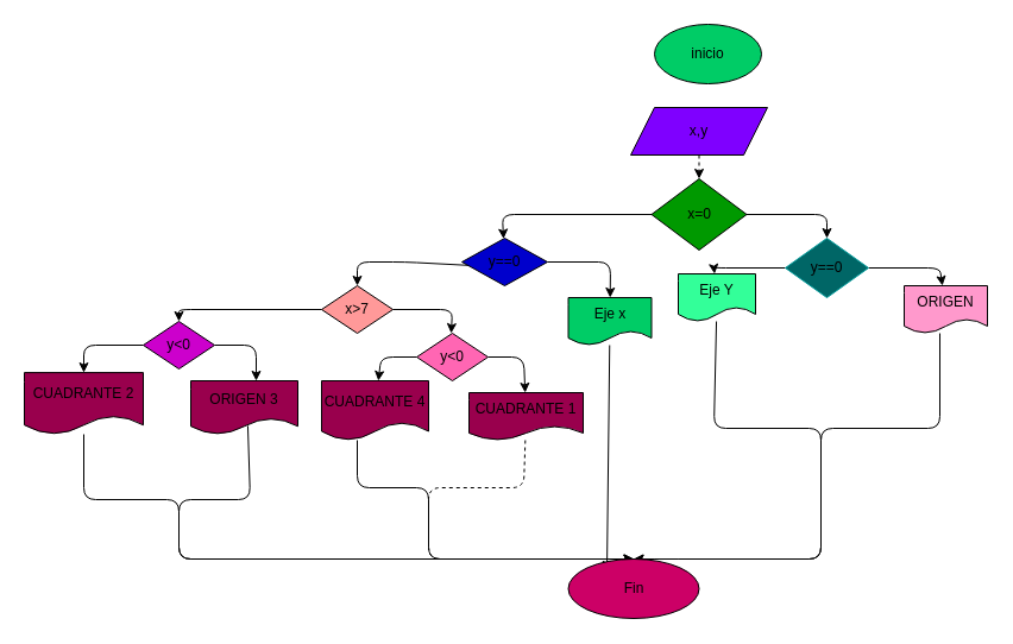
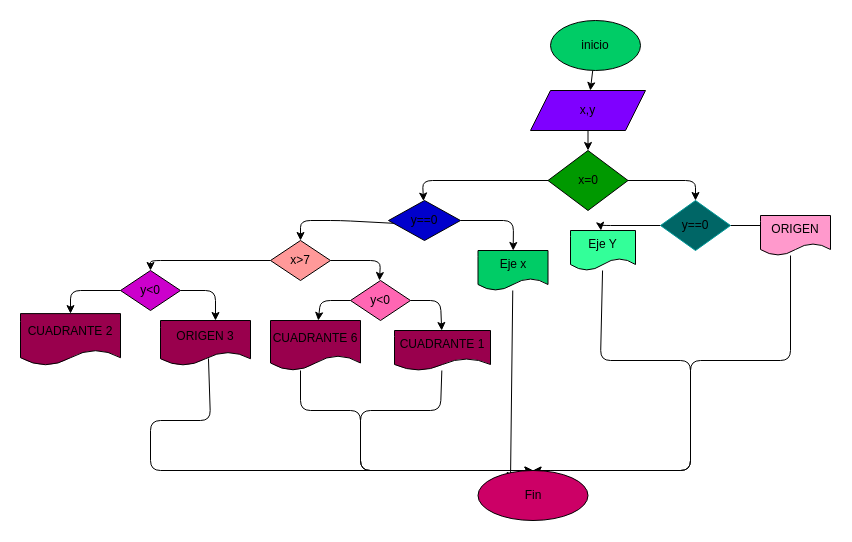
  <mxCell id="0" />
  <mxCell id="1" parent="0" />
+ <mxCell id="2" value="" style="edgeStyle=none;html=1;" edge="1" parent="1" source="3" target="5"><mxGeometry relative="1" as="geometry" /></mxCell>
  <mxCell id="3" value="inicio" style="ellipse;whiteSpace=wrap;html=1;fillColor=#00cc66;" vertex="1" parent="1"><mxGeometry x="550" y="20" width="90" height="50" as="geometry" /></mxCell>
- <mxCell id="4" value="" style="edgeStyle=none;html=1;dashed=1;" edge="1" parent="1" source="5" target="8"><mxGeometry relative="1" as="geometry" /></mxCell>
+ <mxCell id="4" value="" style="edgeStyle=none;html=1;" edge="1" parent="1" source="5" target="8"><mxGeometry relative="1" as="geometry" /></mxCell>
  <mxCell id="5" value="x,y" style="shape=parallelogram;perimeter=parallelogramPerimeter;whiteSpace=wrap;html=1;fixedSize=1;fillColor=#7F00FF;" vertex="1" parent="1"><mxGeometry x="530" y="90" width="115" height="40" as="geometry" /></mxCell>
  <mxCell id="6" value="" style="edgeStyle=none;html=1;" edge="1" parent="1" source="8" target="11"><mxGeometry relative="1" as="geometry"><Array as="points"><mxPoint x="695" y="180" /></Array></mxGeometry></mxCell>
  <mxCell id="7" value="" style="edgeStyle=none;html=1;" edge="1" parent="1" source="8" target="18"><mxGeometry relative="1" as="geometry"><Array as="points"><mxPoint x="422" y="180" /></Array></mxGeometry></mxCell>
  <mxCell id="8" value="x=0" style="rhombus;whiteSpace=wrap;html=1;fillColor=#009900;" vertex="1" parent="1"><mxGeometry x="547.5" y="150" width="80" height="60" as="geometry" /></mxCell>
  <mxCell id="9" value="" style="edgeStyle=none;html=1;" edge="1" parent="1" source="11" target="13"><mxGeometry relative="1" as="geometry"><Array as="points"><mxPoint x="600" y="225" /></Array></mxGeometry></mxCell>
  <mxCell id="10" value="" style="edgeStyle=none;html=1;" edge="1" parent="1" source="11" target="15"><mxGeometry relative="1" as="geometry"><Array as="points"><mxPoint x="790" y="225" /></Array></mxGeometry></mxCell>
  <mxCell id="11" value="y==0" style="rhombus;whiteSpace=wrap;html=1;strokeColor=#009999;fillColor=#006666;" vertex="1" parent="1"><mxGeometry x="660" y="200" width="70" height="50" as="geometry" /></mxCell>
  <mxCell id="12" style="edgeStyle=none;html=1;entryX=0.5;entryY=0;entryDx=0;entryDy=0;" edge="1" parent="1" source="13" target="38"><mxGeometry relative="1" as="geometry"><mxPoint x="400" y="460" as="targetPoint" /><Array as="points"><mxPoint x="600" y="360" /><mxPoint x="690" y="360" /><mxPoint x="690" y="470" /><mxPoint x="560" y="470" /></Array></mxGeometry></mxCell>
  <mxCell id="13" value="Eje Y" style="shape=document;whiteSpace=wrap;html=1;boundedLbl=1;fillColor=#33FF99;" vertex="1" parent="1"><mxGeometry x="570" y="230" width="65" height="40" as="geometry" /></mxCell>
  <mxCell id="14" style="edgeStyle=none;html=1;entryX=0.5;entryY=0;entryDx=0;entryDy=0;exitX=0.429;exitY=1;exitDx=0;exitDy=0;exitPerimeter=0;" edge="1" parent="1" source="15" target="38"><mxGeometry relative="1" as="geometry"><Array as="points"><mxPoint x="790" y="360" /><mxPoint x="690" y="360" /><mxPoint x="690" y="470" /><mxPoint x="560" y="470" /></Array></mxGeometry></mxCell>
- <mxCell id="15" value="ORIGEN" style="shape=document;whiteSpace=wrap;html=1;boundedLbl=1;fillColor=#FF99CC;" vertex="1" parent="1"><mxGeometry x="760" y="240" width="70" height="40" as="geometry" /></mxCell>
+ <mxCell id="15" value="ORIGEN" style="shape=document;whiteSpace=wrap;html=1;boundedLbl=1;fillColor=#FF99CC;" vertex="1" parent="1"><mxGeometry x="760" y="215" width="70" height="40" as="geometry" /></mxCell>
  <mxCell id="16" value="" style="edgeStyle=none;html=1;exitX=0.125;exitY=0.575;exitDx=0;exitDy=0;exitPerimeter=0;" edge="1" parent="1" source="18"><mxGeometry relative="1" as="geometry"><mxPoint x="300" y="240" as="targetPoint" /><Array as="points"><mxPoint x="340" y="220" /><mxPoint x="300" y="220" /></Array></mxGeometry></mxCell>
  <mxCell id="17" value="" style="edgeStyle=none;html=1;" edge="1" parent="1" source="18" target="21"><mxGeometry relative="1" as="geometry"><Array as="points"><mxPoint x="513" y="220" /></Array></mxGeometry></mxCell>
  <mxCell id="18" value="y==0" style="rhombus;whiteSpace=wrap;html=1;fillColor=#0000CC;" vertex="1" parent="1"><mxGeometry x="388" y="200" width="72" height="40" as="geometry" /></mxCell>
  <mxCell id="19" value="" style="edgeStyle=none;html=1;startArrow=none;exitX=1;exitY=0.5;exitDx=0;exitDy=0;" edge="1" parent="1" source="23"><mxGeometry relative="1" as="geometry"><mxPoint x="363.333" y="263.333" as="sourcePoint" /><mxPoint x="379" y="280" as="targetPoint" /><Array as="points"><mxPoint x="380" y="260" /></Array></mxGeometry></mxCell>
  <mxCell id="20" value="" style="edgeStyle=none;html=1;" edge="1" parent="1" source="21"><mxGeometry relative="1" as="geometry"><mxPoint x="510" y="480" as="targetPoint" /></mxGeometry></mxCell>
  <mxCell id="21" value="Eje x" style="shape=document;whiteSpace=wrap;html=1;boundedLbl=1;fillColor=#00CC66;" vertex="1" parent="1"><mxGeometry x="477.5" y="250" width="70" height="40" as="geometry" /></mxCell>
  <mxCell id="22" value="" style="edgeStyle=none;html=1;" edge="1" parent="1" source="23" target="33"><mxGeometry relative="1" as="geometry"><Array as="points"><mxPoint x="150" y="260" /></Array></mxGeometry></mxCell>
  <mxCell id="23" value="x&amp;gt;7" style="rhombus;whiteSpace=wrap;html=1;fillColor=#FF9999;" vertex="1" parent="1"><mxGeometry x="270" y="240" width="60" height="40" as="geometry" /></mxCell>
  <mxCell id="24" value="" style="edgeStyle=none;html=1;" edge="1" parent="1" source="26" target="28"><mxGeometry relative="1" as="geometry"><Array as="points"><mxPoint x="440" y="300" /></Array></mxGeometry></mxCell>
  <mxCell id="25" value="" style="edgeStyle=none;html=1;" edge="1" parent="1" source="26" target="30"><mxGeometry relative="1" as="geometry"><Array as="points"><mxPoint x="320" y="300" /></Array></mxGeometry></mxCell>
  <mxCell id="26" value="y&amp;lt;0" style="rhombus;whiteSpace=wrap;html=1;fillColor=#FF66B3;" vertex="1" parent="1"><mxGeometry x="350" y="280" width="60" height="40" as="geometry" /></mxCell>
- <mxCell id="27" value="" style="edgeStyle=none;html=1;entryX=0.5;entryY=0;entryDx=0;entryDy=0;dashed=1;" edge="1" parent="1" source="28" target="38"><mxGeometry relative="1" as="geometry"><mxPoint x="360" y="520" as="targetPoint" /><Array as="points"><mxPoint x="440" y="410" /><mxPoint x="360" y="410" /><mxPoint x="360" y="470" /></Array></mxGeometry></mxCell>
+ <mxCell id="27" value="" style="edgeStyle=none;html=1;entryX=0.5;entryY=0;entryDx=0;entryDy=0;" edge="1" parent="1" source="28" target="38"><mxGeometry relative="1" as="geometry"><mxPoint x="360" y="520" as="targetPoint" /><Array as="points"><mxPoint x="440" y="410" /><mxPoint x="360" y="410" /><mxPoint x="360" y="470" /></Array></mxGeometry></mxCell>
  <mxCell id="28" value="CUADRANTE 1" style="shape=document;whiteSpace=wrap;html=1;boundedLbl=1;fillColor=#99004D;" vertex="1" parent="1"><mxGeometry x="394" y="330" width="96" height="40" as="geometry" /></mxCell>
  <mxCell id="29" value="" style="edgeStyle=none;html=1;entryX=0.5;entryY=0;entryDx=0;entryDy=0;" edge="1" parent="1" target="38"><mxGeometry relative="1" as="geometry"><mxPoint x="300" y="370" as="sourcePoint" /><mxPoint x="370" y="530" as="targetPoint" /><Array as="points"><mxPoint x="300" y="410" /><mxPoint x="360" y="410" /><mxPoint x="360" y="470" /></Array></mxGeometry></mxCell>
- <mxCell id="30" value="CUADRANTE 4" style="shape=document;whiteSpace=wrap;html=1;boundedLbl=1;fillColor=#99004D;" vertex="1" parent="1"><mxGeometry x="270" y="320" width="90" height="50" as="geometry" /></mxCell>
+ <mxCell id="30" value="CUADRANTE 6" style="shape=document;whiteSpace=wrap;html=1;boundedLbl=1;fillColor=#99004D;" vertex="1" parent="1"><mxGeometry x="270" y="320" width="90" height="50" as="geometry" /></mxCell>
  <mxCell id="31" value="" style="edgeStyle=none;html=1;entryX=0.611;entryY=0;entryDx=0;entryDy=0;entryPerimeter=0;" edge="1" parent="1" source="33" target="35"><mxGeometry relative="1" as="geometry"><Array as="points"><mxPoint x="215" y="290" /></Array></mxGeometry></mxCell>
  <mxCell id="32" value="" style="edgeStyle=none;html=1;" edge="1" parent="1" source="33" target="37"><mxGeometry relative="1" as="geometry"><Array as="points"><mxPoint x="70" y="290" /></Array></mxGeometry></mxCell>
  <mxCell id="33" value="y&amp;lt;0" style="rhombus;whiteSpace=wrap;html=1;fillColor=#CC00CC;" vertex="1" parent="1"><mxGeometry x="120" y="270" width="60" height="40" as="geometry" /></mxCell>
  <mxCell id="34" value="" style="edgeStyle=none;html=1;entryX=0.5;entryY=0;entryDx=0;entryDy=0;exitX=0.533;exitY=0.844;exitDx=0;exitDy=0;exitPerimeter=0;" edge="1" parent="1" source="35" target="38"><mxGeometry relative="1" as="geometry"><mxPoint x="150" y="500" as="targetPoint" /><Array as="points"><mxPoint x="210" y="420" /><mxPoint x="150" y="420" /><mxPoint x="150" y="470" /></Array></mxGeometry></mxCell>
  <mxCell id="35" value="ORIGEN 3" style="shape=document;whiteSpace=wrap;html=1;boundedLbl=1;fillColor=#99004D;" vertex="1" parent="1"><mxGeometry x="160" y="320" width="90" height="45" as="geometry" /></mxCell>
- <mxCell id="36" value="" style="edgeStyle=none;html=1;entryX=0.5;entryY=0;entryDx=0;entryDy=0;" edge="1" parent="1" source="37" target="38"><mxGeometry relative="1" as="geometry"><mxPoint x="150" y="530" as="targetPoint" /><Array as="points"><mxPoint x="70" y="420" /><mxPoint x="150" y="420" /><mxPoint x="150" y="470" /></Array></mxGeometry></mxCell>
  <mxCell id="37" value="CUADRANTE 2" style="shape=document;whiteSpace=wrap;html=1;boundedLbl=1;fillColor=#99004D;" vertex="1" parent="1"><mxGeometry x="20" y="313.12" width="100" height="51.88" as="geometry" /></mxCell>
  <mxCell id="38" value="Fin" style="ellipse;whiteSpace=wrap;html=1;fillColor=#CC0066;" vertex="1" parent="1"><mxGeometry x="477.5" y="470" width="110" height="50" as="geometry" /></mxCell>
